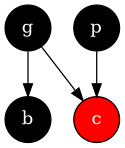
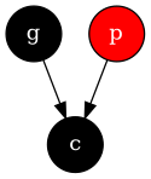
  digraph {
    node [fillcolor=black fontcolor=white shape=circle style=filled]
    g
-   b
-   c [fillcolor=red]
-   p
-   g -> b
+   c
+   p [fillcolor=red]
    g -> c
    p -> c
  }
